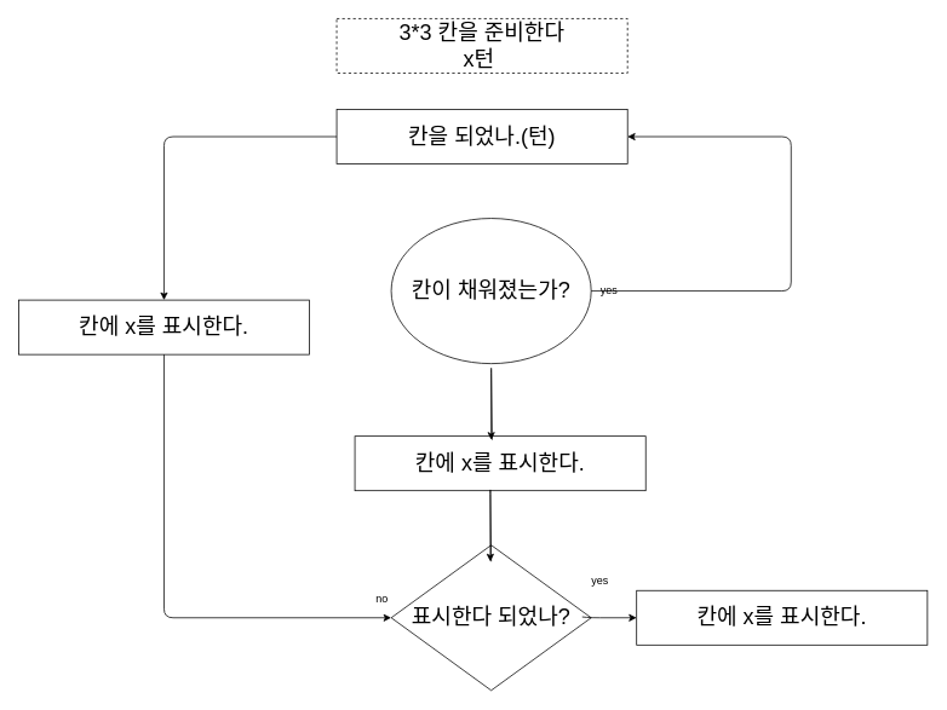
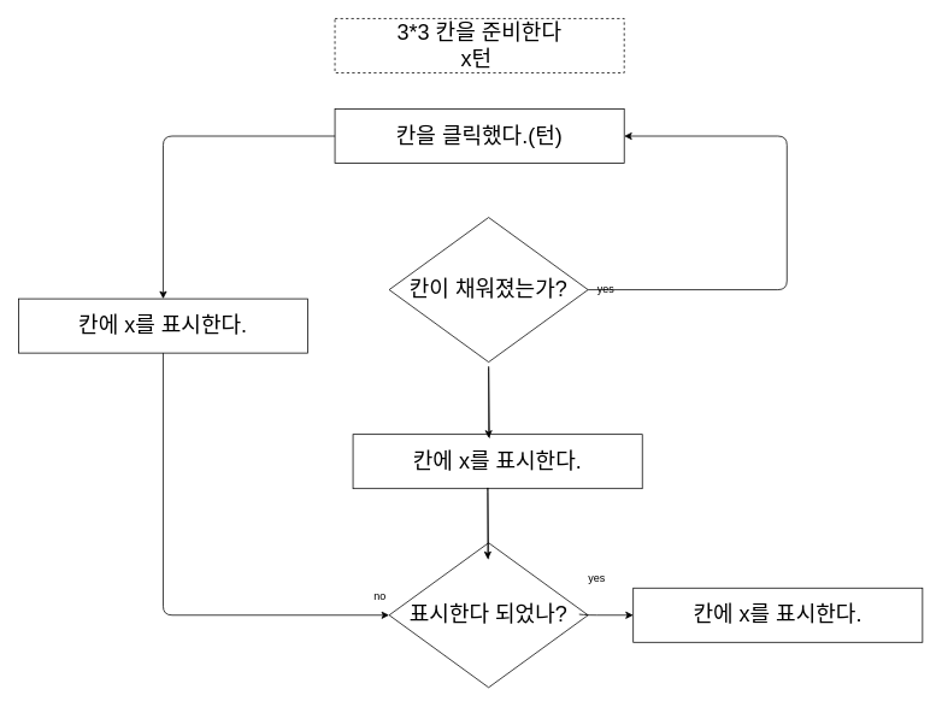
  <mxCell id="0" />
  <mxCell id="1" parent="0" />
  <mxCell id="2" value="&lt;font style=&quot;font-size: 24px&quot;&gt;3*3 칸을 준비한다&lt;br&gt;x턴&amp;nbsp;&lt;br&gt;&lt;/font&gt;" style="rounded=0;whiteSpace=wrap;html=1;dashed=1;" vertex="1" parent="1"><mxGeometry x="370" y="20" width="320" height="60" as="geometry" /></mxCell>
- <mxCell id="3" value="&lt;font style=&quot;font-size: 24px&quot;&gt;칸을 되었나.(턴)&lt;br&gt;&lt;/font&gt;" style="rounded=0;whiteSpace=wrap;html=1;" vertex="1" parent="1"><mxGeometry x="370" y="120" width="320" height="60" as="geometry" /></mxCell>
- <mxCell id="4" value="&lt;font style=&quot;font-size: 24px&quot;&gt;칸이 채워졌는가?&lt;/font&gt;" style="ellipse;whiteSpace=wrap;html=1;" vertex="1" parent="1"><mxGeometry x="430" y="240" width="220" height="160" as="geometry" /></mxCell>
+ <mxCell id="3" value="&lt;font style=&quot;font-size: 24px&quot;&gt;칸을 클릭했다.(턴)&lt;br&gt;&lt;/font&gt;" style="rounded=0;whiteSpace=wrap;html=1;" vertex="1" parent="1"><mxGeometry x="370" y="120" width="320" height="60" as="geometry" /></mxCell>
+ <mxCell id="4" value="&lt;font style=&quot;font-size: 24px&quot;&gt;칸이 채워졌는가?&lt;/font&gt;" style="rhombus;whiteSpace=wrap;html=1;" vertex="1" parent="1"><mxGeometry x="430" y="240" width="220" height="160" as="geometry" /></mxCell>
  <mxCell id="5" value="&lt;font style=&quot;font-size: 24px&quot;&gt;칸에 x를 표시한다.&lt;br&gt;&lt;/font&gt;" style="rounded=0;whiteSpace=wrap;html=1;" vertex="1" parent="1"><mxGeometry x="390" y="480" width="320" height="60" as="geometry" /></mxCell>
  <mxCell id="6" value="" style="endArrow=classic;html=1;exitX=0.472;exitY=0.067;exitDx=0;exitDy=0;exitPerimeter=0;" edge="1" parent="1" source="5"><mxGeometry width="50" height="50" relative="1" as="geometry"><mxPoint x="560" y="470" as="sourcePoint" /><mxPoint x="540" y="484" as="targetPoint" /><Array as="points"><mxPoint x="540" y="400" /></Array></mxGeometry></mxCell>
  <mxCell id="7" value="&lt;font style=&quot;font-size: 24px&quot;&gt;표시한다 되었나?&lt;/font&gt;" style="rhombus;whiteSpace=wrap;html=1;" vertex="1" parent="1"><mxGeometry x="430" y="600" width="220" height="160" as="geometry" /></mxCell>
  <mxCell id="8" value="" style="endArrow=classic;html=1;exitX=0.472;exitY=0.067;exitDx=0;exitDy=0;exitPerimeter=0;" edge="1" parent="1"><mxGeometry width="50" height="50" relative="1" as="geometry"><mxPoint x="540.04" y="618.02" as="sourcePoint" /><mxPoint x="539" y="618" as="targetPoint" /><Array as="points"><mxPoint x="539" y="534" /></Array></mxGeometry></mxCell>
  <mxCell id="9" value="&lt;font style=&quot;font-size: 24px&quot;&gt;칸에 x를 표시한다.&lt;br&gt;&lt;/font&gt;" style="rounded=0;whiteSpace=wrap;html=1;" vertex="1" parent="1"><mxGeometry x="700" y="650" width="320" height="60" as="geometry" /></mxCell>
  <mxCell id="10" value="" style="endArrow=classic;html=1;exitX=0.955;exitY=0.494;exitDx=0;exitDy=0;exitPerimeter=0;entryX=0;entryY=0.5;entryDx=0;entryDy=0;" edge="1" parent="1" source="7" target="9"><mxGeometry width="50" height="50" relative="1" as="geometry"><mxPoint x="550.04" y="628.02" as="sourcePoint" /><mxPoint x="549" y="628" as="targetPoint" /><Array as="points"><mxPoint x="650" y="680" /></Array></mxGeometry></mxCell>
  <mxCell id="11" value="&lt;font style=&quot;font-size: 24px&quot;&gt;칸에 x를 표시한다.&lt;br&gt;&lt;/font&gt;" style="rounded=0;whiteSpace=wrap;html=1;" vertex="1" parent="1"><mxGeometry x="20" y="330" width="320" height="60" as="geometry" /></mxCell>
  <mxCell id="12" value="" style="endArrow=classic;html=1;entryX=0;entryY=0.5;entryDx=0;entryDy=0;" edge="1" parent="1" target="7"><mxGeometry width="50" height="50" relative="1" as="geometry"><mxPoint x="180" y="390" as="sourcePoint" /><mxPoint x="250" y="271" as="targetPoint" /><Array as="points"><mxPoint x="180" y="680" /></Array></mxGeometry></mxCell>
  <mxCell id="13" value="" style="endArrow=classic;html=1;entryX=1;entryY=0.5;entryDx=0;entryDy=0;exitX=0;exitY=0.5;exitDx=0;exitDy=0;" edge="1" parent="1" source="16" target="3"><mxGeometry width="50" height="50" relative="1" as="geometry"><mxPoint x="730" y="290" as="sourcePoint" /><mxPoint x="730" y="330" as="targetPoint" /><Array as="points"><mxPoint x="870" y="320" /><mxPoint x="870" y="150" /></Array></mxGeometry></mxCell>
  <mxCell id="14" value="yes" style="text;html=1;strokeColor=none;fillColor=none;align=center;verticalAlign=middle;whiteSpace=wrap;rounded=0;" vertex="1" parent="1"><mxGeometry x="640" y="630" width="40" height="20" as="geometry" /></mxCell>
  <mxCell id="15" value="no" style="text;html=1;strokeColor=none;fillColor=none;align=center;verticalAlign=middle;whiteSpace=wrap;rounded=0;" vertex="1" parent="1"><mxGeometry x="400" y="650" width="40" height="20" as="geometry" /></mxCell>
  <mxCell id="16" value="yes" style="text;html=1;strokeColor=none;fillColor=none;align=center;verticalAlign=middle;whiteSpace=wrap;rounded=0;" vertex="1" parent="1"><mxGeometry x="650" y="310" width="40" height="20" as="geometry" /></mxCell>
  <mxCell id="17" value="" style="endArrow=classic;html=1;entryX=0.5;entryY=0;entryDx=0;entryDy=0;" edge="1" parent="1" target="11"><mxGeometry width="50" height="50" relative="1" as="geometry"><mxPoint x="370" y="150" as="sourcePoint" /><mxPoint x="171" y="340" as="targetPoint" /><Array as="points"><mxPoint x="370" y="150" /><mxPoint x="180" y="150" /></Array></mxGeometry></mxCell>
